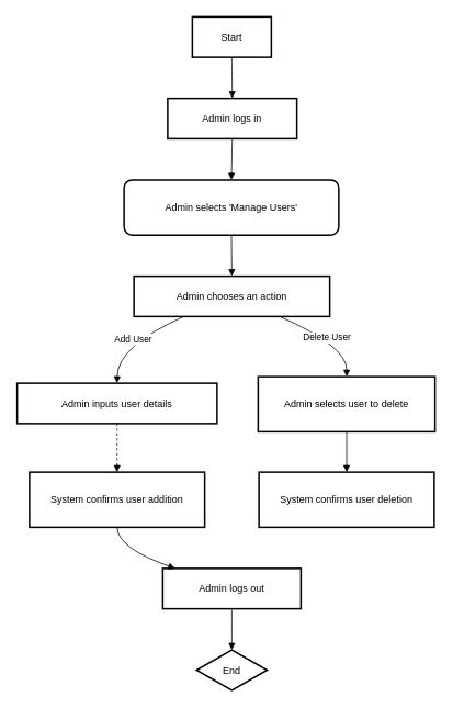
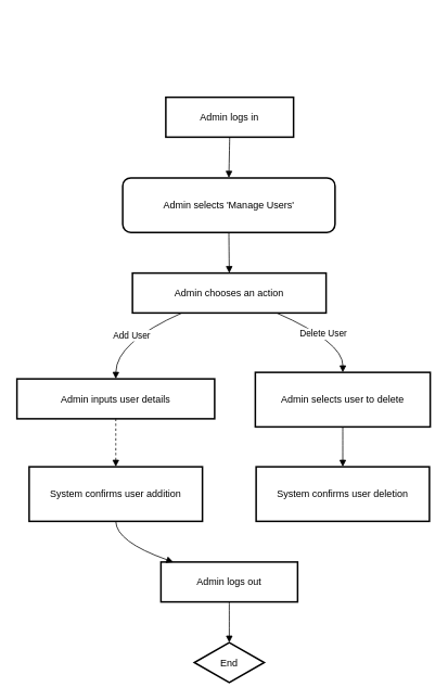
  <mxCell id="0" />
  <mxCell id="1" parent="0" />
- <mxCell id="2" value="Start" style="whiteSpace=wrap;strokeWidth=2;" vertex="1" parent="1"><mxGeometry x="233" y="20" width="96" height="49" as="geometry" /></mxCell>
  <mxCell id="3" value="Admin logs in" style="whiteSpace=wrap;strokeWidth=2;" vertex="1" parent="1"><mxGeometry x="203" y="119" width="157" height="49" as="geometry" /></mxCell>
  <mxCell id="4" value="Admin selects 'Manage Users'" style="whiteSpace=wrap;strokeWidth=2;rounded=1;" vertex="1" parent="1"><mxGeometry x="150" y="218" width="261" height="67" as="geometry" /></mxCell>
  <mxCell id="5" value="Admin chooses an action" style="whiteSpace=wrap;strokeWidth=2;" vertex="1" parent="1"><mxGeometry x="162" y="335" width="238" height="49" as="geometry" /></mxCell>
  <mxCell id="6" value="Admin inputs user details" style="whiteSpace=wrap;strokeWidth=2;" vertex="1" parent="1"><mxGeometry x="20" y="465" width="243" height="49" as="geometry" /></mxCell>
  <mxCell id="7" value="System confirms user addition" style="whiteSpace=wrap;strokeWidth=2;" vertex="1" parent="1"><mxGeometry x="35" y="573" width="213" height="67" as="geometry" /></mxCell>
  <mxCell id="8" value="Admin selects user to delete" style="whiteSpace=wrap;strokeWidth=2;" vertex="1" parent="1"><mxGeometry x="313" y="457" width="215" height="67" as="geometry" /></mxCell>
  <mxCell id="9" value="System confirms user deletion" style="whiteSpace=wrap;strokeWidth=2;" vertex="1" parent="1"><mxGeometry x="314" y="573" width="213" height="67" as="geometry" /></mxCell>
  <mxCell id="10" value="Admin logs out" style="whiteSpace=wrap;strokeWidth=2;" vertex="1" parent="1"><mxGeometry x="197" y="690" width="168" height="49" as="geometry" /></mxCell>
  <mxCell id="11" value="End" style="rhombus;whiteSpace=wrap;strokeWidth=2;" vertex="1" parent="1"><mxGeometry x="238" y="789" width="86" height="49" as="geometry" /></mxCell>
- <mxCell id="12" value="" style="curved=1;startArrow=none;endArrow=block;exitX=0.5;exitY=1;entryX=0.5;entryY=0;rounded=0;" edge="1" parent="1" source="2" target="3"><mxGeometry relative="1" as="geometry"><Array as="points" /></mxGeometry></mxCell>
  <mxCell id="13" value="" style="curved=1;startArrow=none;endArrow=block;exitX=0.5;exitY=1;entryX=0.5;entryY=0;rounded=0;" edge="1" parent="1" source="3" target="4"><mxGeometry relative="1" as="geometry"><Array as="points" /></mxGeometry></mxCell>
  <mxCell id="14" value="" style="curved=1;startArrow=none;endArrow=block;exitX=0.5;exitY=0.99;entryX=0.5;entryY=-0.01;rounded=0;" edge="1" parent="1" source="4" target="5"><mxGeometry relative="1" as="geometry"><Array as="points" /></mxGeometry></mxCell>
  <mxCell id="15" value="Add User" style="curved=1;startArrow=none;endArrow=block;exitX=0.26;exitY=0.99;entryX=0.5;entryY=0.01;rounded=0;" edge="1" parent="1" source="5" target="6"><mxGeometry relative="1" as="geometry"><Array as="points"><mxPoint x="142" y="420" /></Array></mxGeometry></mxCell>
  <mxCell id="16" value="" style="curved=1;startArrow=none;endArrow=block;exitX=0.5;exitY=1.01;entryX=0.5;entryY=0;rounded=0;dashed=1;" edge="1" parent="1" source="6" target="7"><mxGeometry relative="1" as="geometry"><Array as="points" /></mxGeometry></mxCell>
  <mxCell id="17" value="Delete User" style="curved=1;startArrow=none;endArrow=block;exitX=0.74;exitY=0.99;entryX=0.5;entryY=-0.01;rounded=0;" edge="1" parent="1" source="5" target="8"><mxGeometry relative="1" as="geometry"><Array as="points"><mxPoint x="421" y="420" /></Array></mxGeometry></mxCell>
  <mxCell id="18" value="" style="curved=1;startArrow=none;endArrow=block;exitX=0.5;exitY=0.99;entryX=0.5;entryY=0;rounded=0;" edge="1" parent="1" source="8" target="9"><mxGeometry relative="1" as="geometry"><Array as="points" /></mxGeometry></mxCell>
  <mxCell id="19" value="" style="curved=1;startArrow=none;endArrow=block;exitX=0.5;exitY=1;entryX=0.09;entryY=0;rounded=0;" edge="1" parent="1" source="7" target="10"><mxGeometry relative="1" as="geometry"><Array as="points"><mxPoint x="142" y="665" /></Array></mxGeometry></mxCell>
  <mxCell id="20" value="" style="curved=1;startArrow=none;endArrow=block;exitX=0.5;exitY=1;entryX=0.5;entryY=0;rounded=0;" edge="1" parent="1" source="10" target="11"><mxGeometry relative="1" as="geometry"><Array as="points" /></mxGeometry></mxCell>
